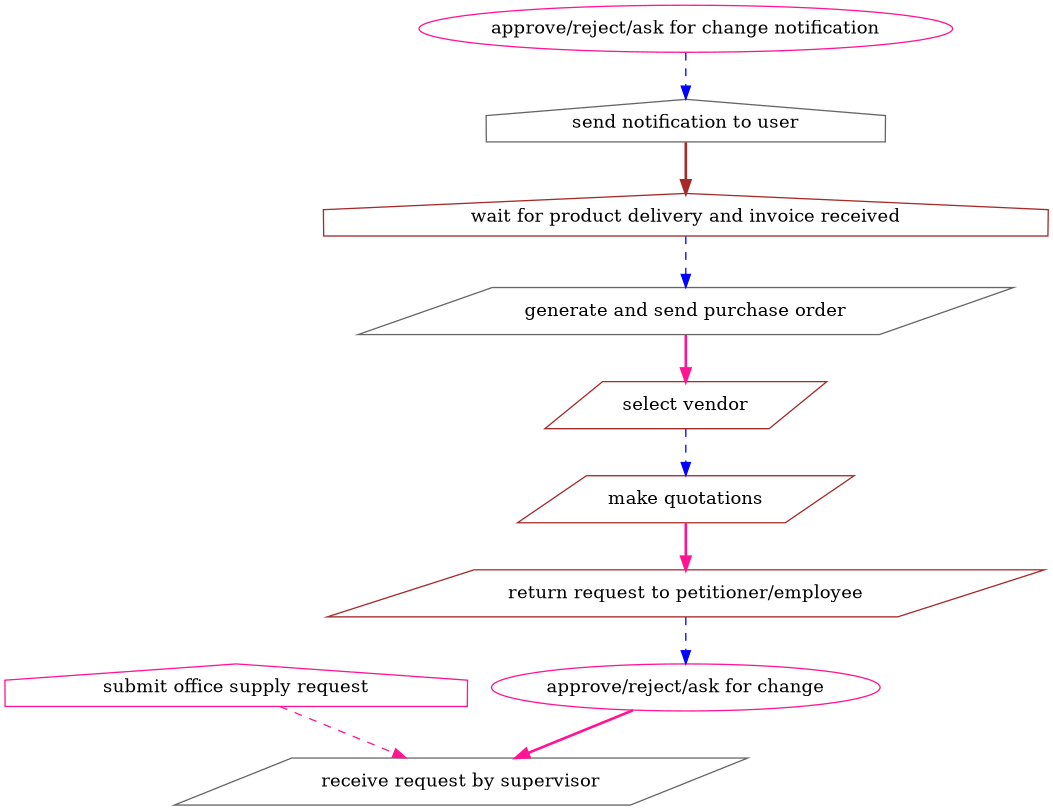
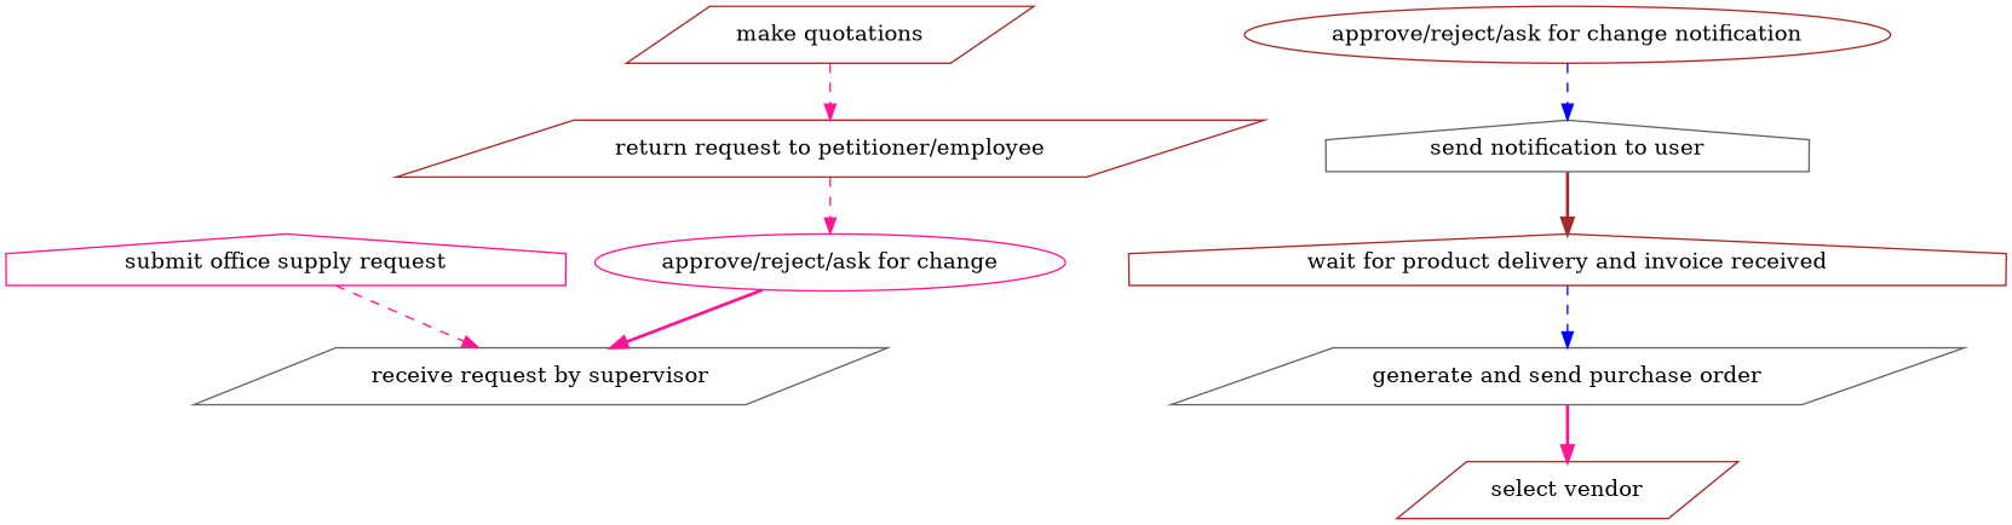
  strict digraph {
    node [color=brown shape=parallelogram]
    edge [attrs="{'type': 'flow', 'label': 'flow'}" color=deeppink style=dashed]
    "submit office supply request" [attrs="{'type': 'Activity', 'label': 'submit office supply request'}" color=deeppink shape=house]
    "receive request by supervisor" [attrs="{'type': 'Activity', 'label': 'receive request by supervisor'}" color=gray40]
    "approve/reject/ask for change" [attrs="{'type': 'Activity', 'label': 'approve/reject/ask for change'}" color=deeppink shape=ellipse]
    "return request to petitioner/employee" [attrs="{'type': 'Activity', 'label': 'return request to petitioner/employee'}"]
    "make quotations" [attrs="{'type': 'Activity', 'label': 'make quotations'}"]
    "select vendor" [attrs="{'type': 'Activity', 'label': 'select vendor'}"]
    "generate and send purchase order" [attrs="{'type': 'Activity', 'label': 'generate and send purchase order'}" color=gray40]
    "wait for product delivery and invoice received" [attrs="{'type': 'Activity', 'label': 'wait for product delivery and invoice received'}" shape=house]
    "send notification to user" [attrs="{'type': 'Activity', 'label': 'send notification to user'}" color=gray40 shape=house]
-   "approve/reject/ask for change notification" [attrs="{'type': 'Activity', 'label': 'approve/reject/ask for change notification'}" color=deeppink shape=ellipse]
+   "approve/reject/ask for change notification" [attrs="{'type': 'Activity', 'label': 'approve/reject/ask for change notification'}" shape=ellipse]
    "submit office supply request" -> "receive request by supervisor"
    "approve/reject/ask for change" -> "receive request by supervisor" [style=bold]
-   "return request to petitioner/employee" -> "approve/reject/ask for change" [color=blue]
-   "make quotations" -> "return request to petitioner/employee" [style=bold]
-   "select vendor" -> "make quotations" [color=blue]
+   "return request to petitioner/employee" -> "approve/reject/ask for change"
+   "make quotations" -> "return request to petitioner/employee"
    "generate and send purchase order" -> "select vendor" [style=bold]
    "wait for product delivery and invoice received" -> "generate and send purchase order" [color=blue]
    "send notification to user" -> "wait for product delivery and invoice received" [color=brown style=bold]
    "approve/reject/ask for change notification" -> "send notification to user" [color=blue]
  }
